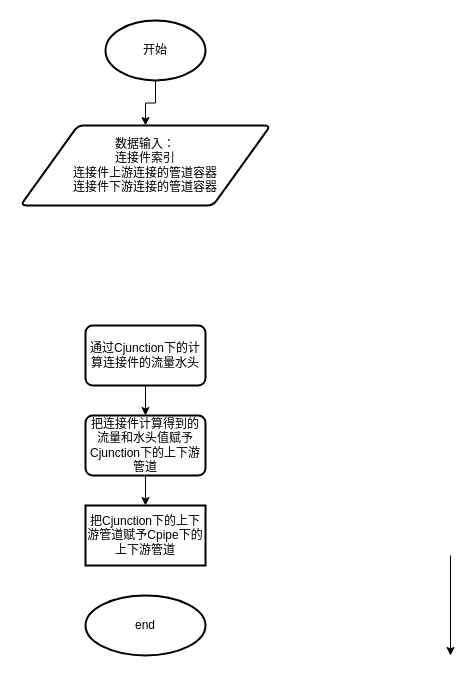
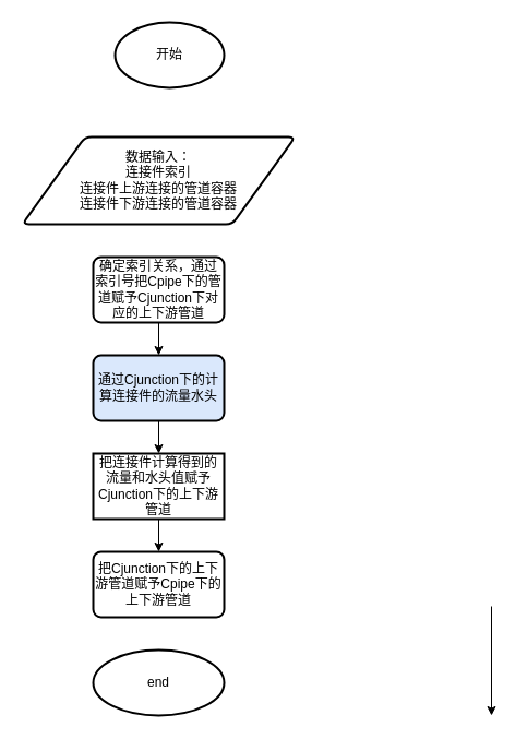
  <mxCell id="0" />
  <mxCell id="1" parent="0" />
- <mxCell id="2" style="edgeStyle=orthogonalEdgeStyle;rounded=0;orthogonalLoop=1;jettySize=auto;html=1;entryX=0.5;entryY=0;entryDx=0;entryDy=0;" parent="1" source="3" target="4" edge="1"><mxGeometry relative="1" as="geometry" /></mxCell>
  <mxCell id="3" value="开始" style="strokeWidth=2;html=1;shape=mxgraph.flowchart.start_1;whiteSpace=wrap;" parent="1" vertex="1"><mxGeometry x="105" y="20" width="100" height="60" as="geometry" /></mxCell>
  <mxCell id="4" value="数据输入：&lt;br&gt;连接件索引&lt;br&gt;连接件上游连接的管道容器&lt;br&gt;连接件下游连接的管道容器&lt;br&gt;" style="shape=parallelogram;html=1;strokeWidth=2;perimeter=parallelogramPerimeter;whiteSpace=wrap;rounded=1;arcSize=12;size=0.23;" parent="1" vertex="1"><mxGeometry x="20" y="125" width="250" height="80" as="geometry" /></mxCell>
  <mxCell id="5" value="" style="edgeStyle=orthogonalEdgeStyle;rounded=0;orthogonalLoop=1;jettySize=auto;html=1;" parent="1" edge="1"><mxGeometry relative="1" as="geometry"><mxPoint x="450" y="555" as="sourcePoint" /><mxPoint x="450" y="655" as="targetPoint" /></mxGeometry></mxCell>
+ <mxCell id="6" value="" style="edgeStyle=orthogonalEdgeStyle;rounded=0;orthogonalLoop=1;jettySize=auto;html=1;" edge="1" parent="1" source="7" target="9"><mxGeometry relative="1" as="geometry" /></mxCell>
+ <mxCell id="7" value="确定索引关系，通过索引号把Cpipe下的管道赋予Cjunction下对应的上下游管道" style="whiteSpace=wrap;html=1;strokeWidth=2;rounded=1;arcSize=12;" parent="1" vertex="1"><mxGeometry x="85" y="235" width="120" height="60" as="geometry" /></mxCell>
  <mxCell id="8" value="" style="edgeStyle=orthogonalEdgeStyle;rounded=0;orthogonalLoop=1;jettySize=auto;html=1;" edge="1" parent="1" source="9" target="11"><mxGeometry relative="1" as="geometry" /></mxCell>
- <mxCell id="9" value="通过Cjunction下的计算连接件的流量水头" style="whiteSpace=wrap;html=1;strokeWidth=2;rounded=1;arcSize=12;" vertex="1" parent="1"><mxGeometry x="85" y="325" width="120" height="60" as="geometry" /></mxCell>
+ <mxCell id="9" value="通过Cjunction下的计算连接件的流量水头" style="whiteSpace=wrap;html=1;strokeWidth=2;rounded=1;arcSize=12;fillColor=#dae8fc;" vertex="1" parent="1"><mxGeometry x="85" y="325" width="120" height="60" as="geometry" /></mxCell>
  <mxCell id="10" value="" style="edgeStyle=orthogonalEdgeStyle;rounded=0;orthogonalLoop=1;jettySize=auto;html=1;" edge="1" parent="1" source="11" target="12"><mxGeometry relative="1" as="geometry" /></mxCell>
- <mxCell id="11" value="把连接件计算得到的流量和水头值赋予Cjunction下的上下游管道" style="whiteSpace=wrap;html=1;strokeWidth=2;rounded=1;arcSize=12;" vertex="1" parent="1"><mxGeometry x="85" y="415" width="120" height="60" as="geometry" /></mxCell>
- <mxCell id="12" value="把Cjunction下的上下游管道赋予Cpipe下的上下游管道" style="whiteSpace=wrap;html=1;strokeWidth=2;arcSize=12;rounded=0;" vertex="1" parent="1"><mxGeometry x="85" y="505" width="120" height="60" as="geometry" /></mxCell>
+ <mxCell id="11" value="把连接件计算得到的流量和水头值赋予Cjunction下的上下游管道" style="whiteSpace=wrap;html=1;strokeWidth=2;arcSize=12;rounded=0;" vertex="1" parent="1"><mxGeometry x="85" y="415" width="120" height="60" as="geometry" /></mxCell>
+ <mxCell id="12" value="把Cjunction下的上下游管道赋予Cpipe下的上下游管道" style="whiteSpace=wrap;html=1;strokeWidth=2;rounded=1;arcSize=12;" vertex="1" parent="1"><mxGeometry x="85" y="505" width="120" height="60" as="geometry" /></mxCell>
  <mxCell id="13" value="end" style="ellipse;whiteSpace=wrap;html=1;strokeWidth=2;rounded=1;arcSize=12;" vertex="1" parent="1"><mxGeometry x="85" y="595" width="120" height="60" as="geometry" /></mxCell>
